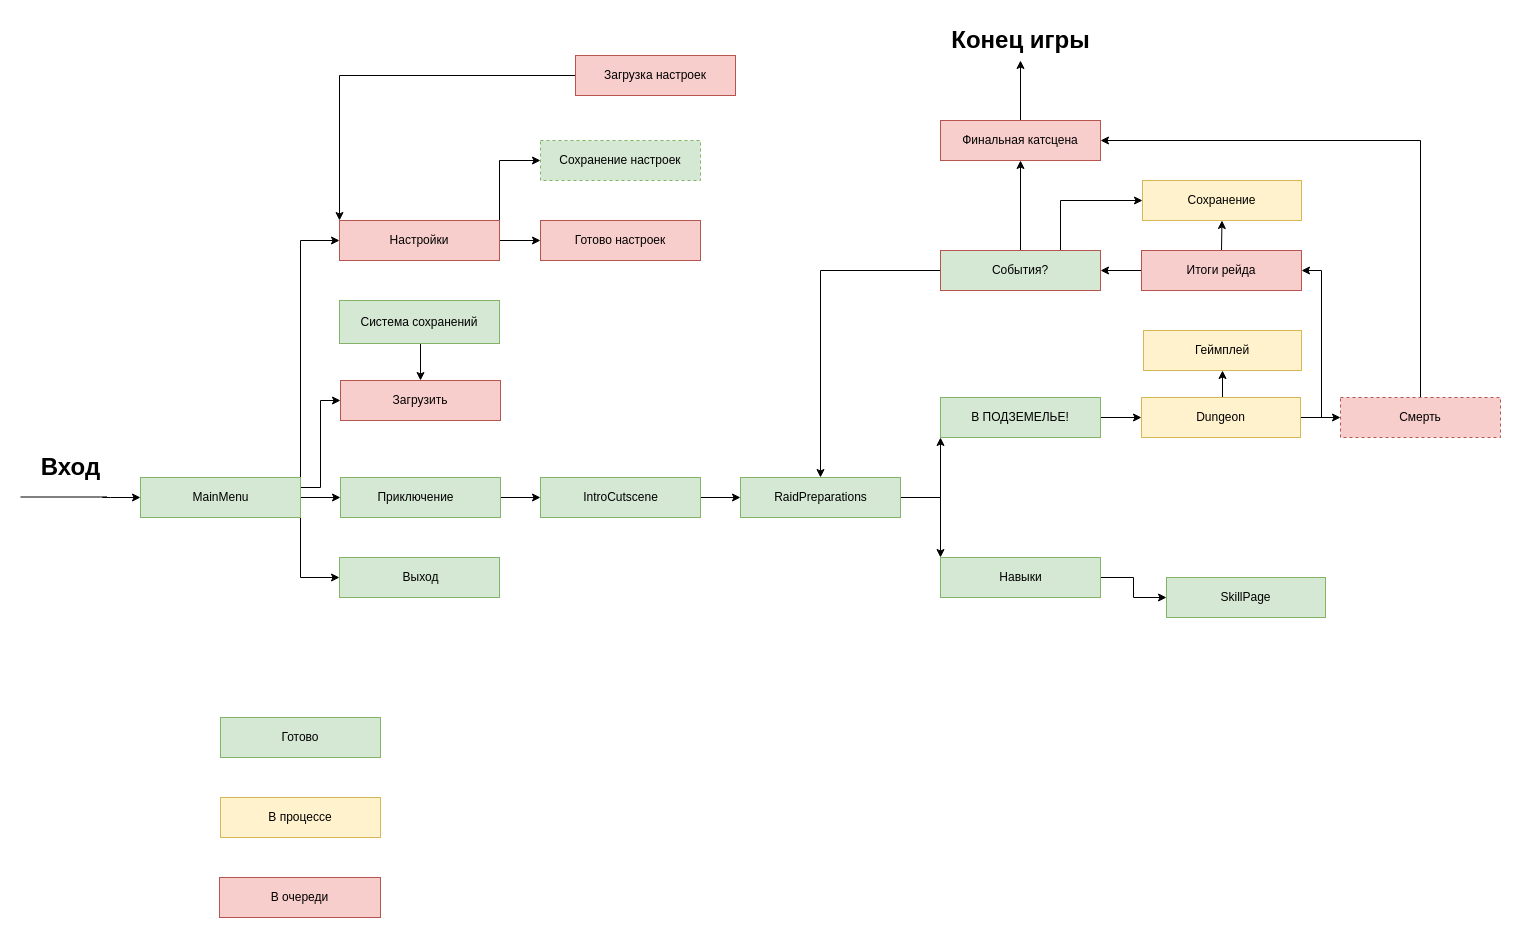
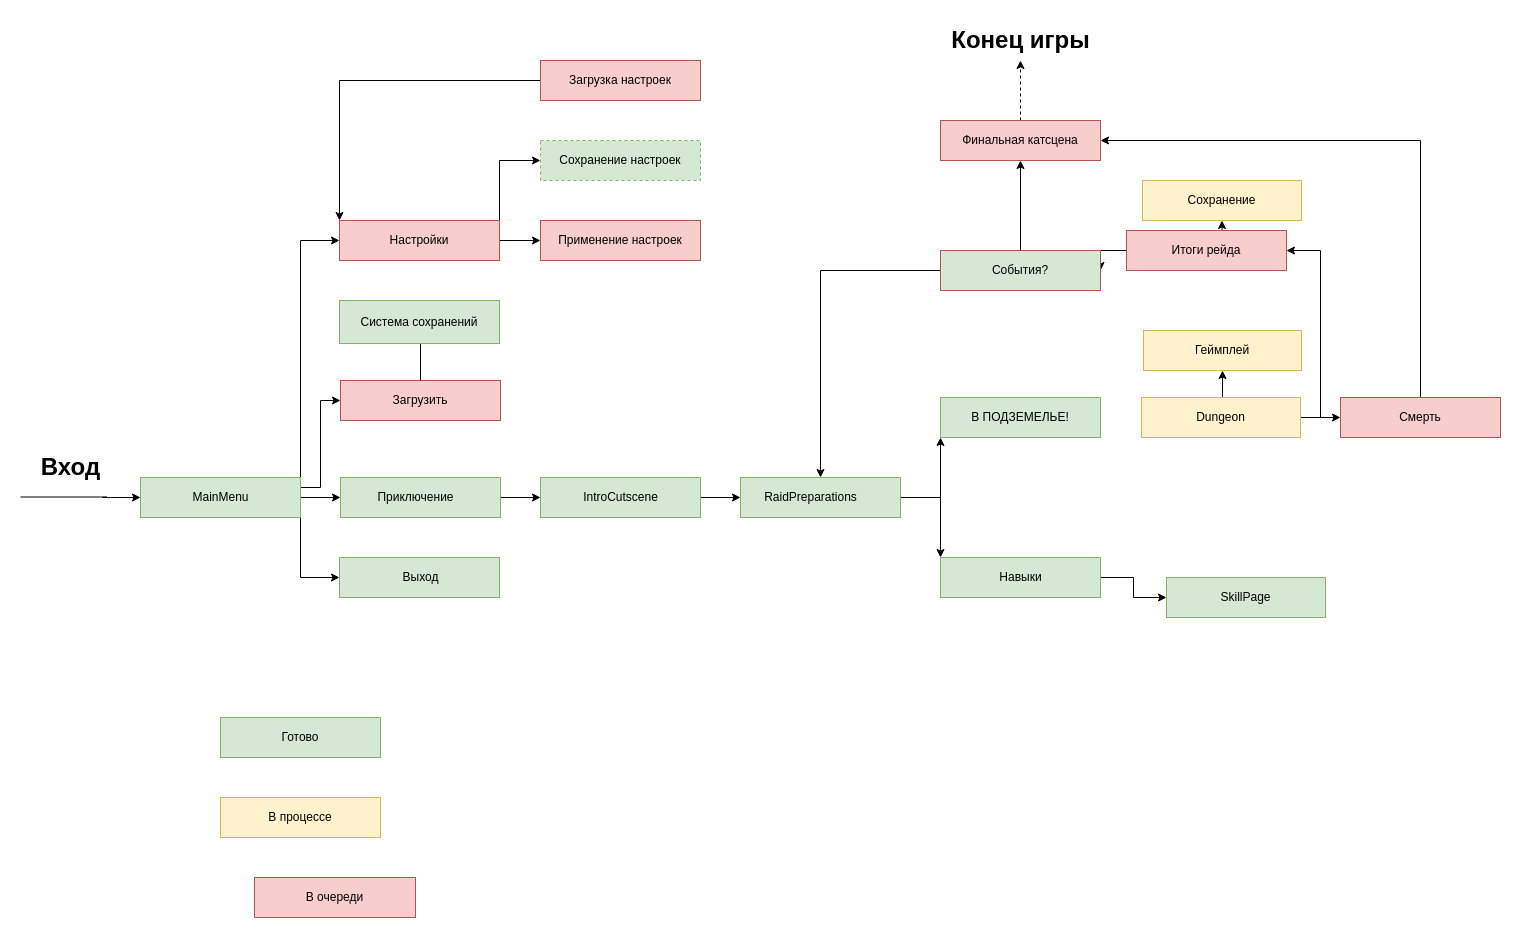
  <mxCell id="0" />
  <mxCell id="1" parent="0" />
  <mxCell id="2" style="edgeStyle=orthogonalEdgeStyle;rounded=0;orthogonalLoop=1;jettySize=auto;html=1;exitX=1;exitY=0.5;exitDx=0;exitDy=0;entryX=0;entryY=0.5;entryDx=0;entryDy=0;" parent="1" source="6" target="13" edge="1"><mxGeometry relative="1" as="geometry" /></mxCell>
  <mxCell id="3" style="edgeStyle=orthogonalEdgeStyle;rounded=0;orthogonalLoop=1;jettySize=auto;html=1;exitX=1;exitY=0.25;exitDx=0;exitDy=0;entryX=0;entryY=0.5;entryDx=0;entryDy=0;" parent="1" source="6" target="32" edge="1"><mxGeometry relative="1" as="geometry" /></mxCell>
  <mxCell id="4" style="edgeStyle=orthogonalEdgeStyle;rounded=0;orthogonalLoop=1;jettySize=auto;html=1;exitX=1;exitY=0;exitDx=0;exitDy=0;entryX=0;entryY=0.5;entryDx=0;entryDy=0;" parent="1" source="6" target="35" edge="1"><mxGeometry relative="1" as="geometry" /></mxCell>
  <mxCell id="5" style="edgeStyle=orthogonalEdgeStyle;rounded=0;orthogonalLoop=1;jettySize=auto;html=1;exitX=1;exitY=1;exitDx=0;exitDy=0;entryX=0;entryY=0.5;entryDx=0;entryDy=0;" parent="1" source="6" target="7" edge="1"><mxGeometry relative="1" as="geometry" /></mxCell>
  <mxCell id="6" value="" style="rounded=0;whiteSpace=wrap;html=1;fillColor=#d5e8d4;strokeColor=#82b366;" parent="1" vertex="1"><mxGeometry x="140" y="477" width="160" height="40" as="geometry" /></mxCell>
  <mxCell id="7" value="" style="rounded=0;whiteSpace=wrap;html=1;fillColor=#d5e8d4;strokeColor=#82b366;" parent="1" vertex="1"><mxGeometry x="339" y="557" width="160" height="40" as="geometry" /></mxCell>
  <mxCell id="8" value="" style="endArrow=classic;html=1;" parent="1" edge="1"><mxGeometry width="50" height="50" relative="1" as="geometry"><mxPoint x="20" y="496.5" as="sourcePoint" /><mxPoint x="140" y="497" as="targetPoint" /><Array as="points"><mxPoint x="110" y="496.5" /><mxPoint x="100" y="497" /></Array></mxGeometry></mxCell>
  <mxCell id="9" value="Вход" style="text;strokeColor=none;fillColor=none;html=1;fontSize=24;fontStyle=1;verticalAlign=middle;align=center;" parent="1" vertex="1"><mxGeometry x="20" y="447" width="100" height="40" as="geometry" /></mxCell>
  <mxCell id="10" value="MainMenu" style="text;html=1;align=center;verticalAlign=middle;resizable=0;points=[];autosize=1;" parent="1" vertex="1"><mxGeometry x="185" y="487" width="70" height="20" as="geometry" /></mxCell>
  <mxCell id="11" value="Выход" style="text;html=1;align=center;verticalAlign=middle;resizable=0;points=[];autosize=1;" parent="1" vertex="1"><mxGeometry x="395" y="567" width="50" height="20" as="geometry" /></mxCell>
  <mxCell id="12" style="edgeStyle=orthogonalEdgeStyle;rounded=0;orthogonalLoop=1;jettySize=auto;html=1;exitX=1;exitY=0.5;exitDx=0;exitDy=0;entryX=0;entryY=0.5;entryDx=0;entryDy=0;" parent="1" source="13" target="16" edge="1"><mxGeometry relative="1" as="geometry" /></mxCell>
  <mxCell id="13" value="" style="whiteSpace=wrap;html=1;fillColor=#d5e8d4;strokeColor=#82b366;" parent="1" vertex="1"><mxGeometry x="340" y="477" width="160" height="40" as="geometry" /></mxCell>
  <mxCell id="14" value="Приключение" style="text;html=1;align=center;verticalAlign=middle;resizable=0;points=[];autosize=1;" parent="1" vertex="1"><mxGeometry x="370" y="487" width="90" height="20" as="geometry" /></mxCell>
  <mxCell id="15" style="edgeStyle=orthogonalEdgeStyle;rounded=0;orthogonalLoop=1;jettySize=auto;html=1;exitX=1;exitY=0.5;exitDx=0;exitDy=0;entryX=0;entryY=0.5;entryDx=0;entryDy=0;" parent="1" source="16" target="20" edge="1"><mxGeometry relative="1" as="geometry" /></mxCell>
  <mxCell id="16" value="" style="whiteSpace=wrap;html=1;fillColor=#d5e8d4;strokeColor=#82b366;" parent="1" vertex="1"><mxGeometry x="540" y="477" width="160" height="40" as="geometry" /></mxCell>
  <mxCell id="17" value="IntroCutscene" style="text;html=1;align=center;verticalAlign=middle;resizable=0;points=[];autosize=1;" parent="1" vertex="1"><mxGeometry x="575" y="487" width="90" height="20" as="geometry" /></mxCell>
  <mxCell id="18" style="edgeStyle=orthogonalEdgeStyle;rounded=0;orthogonalLoop=1;jettySize=auto;html=1;exitX=1;exitY=0.5;exitDx=0;exitDy=0;entryX=0;entryY=0;entryDx=0;entryDy=0;" parent="1" source="20" target="23" edge="1"><mxGeometry relative="1" as="geometry" /></mxCell>
  <mxCell id="19" style="edgeStyle=orthogonalEdgeStyle;rounded=0;orthogonalLoop=1;jettySize=auto;html=1;exitX=1;exitY=0.5;exitDx=0;exitDy=0;entryX=0;entryY=1;entryDx=0;entryDy=0;" parent="1" source="20" target="26" edge="1"><mxGeometry relative="1" as="geometry" /></mxCell>
  <mxCell id="20" value="" style="whiteSpace=wrap;html=1;fillColor=#d5e8d4;strokeColor=#82b366;" parent="1" vertex="1"><mxGeometry x="740" y="477" width="160" height="40" as="geometry" /></mxCell>
- <mxCell id="21" value="RaidPreparations" style="text;html=1;align=center;verticalAlign=middle;resizable=0;points=[];autosize=1;" parent="1" vertex="1"><mxGeometry x="765" y="487" width="110" height="20" as="geometry" /></mxCell>
+ <mxCell id="21" value="RaidPreparations" style="text;html=1;align=center;verticalAlign=middle;resizable=0;points=[];autosize=1;" parent="1" vertex="1"><mxGeometry x="755" y="487" width="110" height="20" as="geometry" /></mxCell>
  <mxCell id="22" style="edgeStyle=orthogonalEdgeStyle;rounded=0;orthogonalLoop=1;jettySize=auto;html=1;exitX=1;exitY=0.5;exitDx=0;exitDy=0;entryX=0;entryY=0.5;entryDx=0;entryDy=0;" parent="1" source="23" target="31" edge="1"><mxGeometry relative="1" as="geometry" /></mxCell>
  <mxCell id="23" value="" style="whiteSpace=wrap;html=1;fillColor=#d5e8d4;strokeColor=#82b366;" parent="1" vertex="1"><mxGeometry x="940" y="557" width="160" height="40" as="geometry" /></mxCell>
  <mxCell id="24" value="Навыки" style="text;html=1;align=center;verticalAlign=middle;resizable=0;points=[];autosize=1;" parent="1" vertex="1"><mxGeometry x="990" y="567" width="60" height="20" as="geometry" /></mxCell>
- <mxCell id="25" style="edgeStyle=orthogonalEdgeStyle;rounded=0;orthogonalLoop=1;jettySize=auto;html=1;exitX=1;exitY=0.5;exitDx=0;exitDy=0;entryX=0;entryY=0.5;entryDx=0;entryDy=0;" parent="1" source="26" target="30" edge="1"><mxGeometry relative="1" as="geometry" /></mxCell>
  <mxCell id="26" value="В ПОДЗЕМЕЛЬЕ!" style="whiteSpace=wrap;html=1;fillColor=#d5e8d4;strokeColor=#82b366;" parent="1" vertex="1"><mxGeometry x="940" y="397" width="160" height="40" as="geometry" /></mxCell>
  <mxCell id="27" style="edgeStyle=orthogonalEdgeStyle;rounded=0;orthogonalLoop=1;jettySize=auto;html=1;exitX=1;exitY=0.5;exitDx=0;exitDy=0;entryX=1;entryY=0.5;entryDx=0;entryDy=0;" parent="1" source="30" target="38" edge="1"><mxGeometry relative="1" as="geometry" /></mxCell>
  <mxCell id="28" style="edgeStyle=orthogonalEdgeStyle;rounded=0;orthogonalLoop=1;jettySize=auto;html=1;exitX=1;exitY=0.5;exitDx=0;exitDy=0;entryX=0;entryY=0.5;entryDx=0;entryDy=0;" parent="1" source="30" target="48" edge="1"><mxGeometry relative="1" as="geometry" /></mxCell>
  <mxCell id="29" style="edgeStyle=orthogonalEdgeStyle;rounded=0;orthogonalLoop=1;jettySize=auto;html=1;exitX=0.5;exitY=0;exitDx=0;exitDy=0;entryX=0.5;entryY=1;entryDx=0;entryDy=0;" parent="1" source="30" target="59" edge="1"><mxGeometry relative="1" as="geometry" /></mxCell>
  <mxCell id="30" value="Dungeon" style="whiteSpace=wrap;html=1;fillColor=#fff2cc;strokeColor=#d6b656;" parent="1" vertex="1"><mxGeometry x="1141" y="397" width="159" height="40" as="geometry" /></mxCell>
  <mxCell id="31" value="SkillPage" style="whiteSpace=wrap;html=1;fillColor=#d5e8d4;strokeColor=#82b366;" parent="1" vertex="1"><mxGeometry x="1166" y="577" width="159" height="40" as="geometry" /></mxCell>
  <mxCell id="32" value="Загрузить" style="whiteSpace=wrap;html=1;fillColor=#f8cecc;strokeColor=#b85450;" parent="1" vertex="1"><mxGeometry x="340" y="380" width="160" height="40" as="geometry" /></mxCell>
  <mxCell id="33" style="edgeStyle=orthogonalEdgeStyle;rounded=0;orthogonalLoop=1;jettySize=auto;html=1;exitX=1;exitY=0.5;exitDx=0;exitDy=0;entryX=0;entryY=0.5;entryDx=0;entryDy=0;" parent="1" source="35" target="55" edge="1"><mxGeometry relative="1" as="geometry" /></mxCell>
  <mxCell id="34" style="edgeStyle=orthogonalEdgeStyle;rounded=0;orthogonalLoop=1;jettySize=auto;html=1;exitX=1;exitY=0;exitDx=0;exitDy=0;entryX=0;entryY=0.5;entryDx=0;entryDy=0;" parent="1" source="35" target="54" edge="1"><mxGeometry relative="1" as="geometry" /></mxCell>
  <mxCell id="35" value="Настройки" style="whiteSpace=wrap;html=1;fillColor=#f8cecc;strokeColor=#b85450;" parent="1" vertex="1"><mxGeometry x="339" y="220" width="160" height="40" as="geometry" /></mxCell>
  <mxCell id="36" style="edgeStyle=orthogonalEdgeStyle;rounded=0;orthogonalLoop=1;jettySize=auto;html=1;exitX=0;exitY=0.5;exitDx=0;exitDy=0;entryX=1;entryY=0.5;entryDx=0;entryDy=0;" parent="1" source="38" target="42" edge="1"><mxGeometry relative="1" as="geometry" /></mxCell>
  <mxCell id="37" style="edgeStyle=orthogonalEdgeStyle;rounded=0;orthogonalLoop=1;jettySize=auto;html=1;exitX=0.5;exitY=0;exitDx=0;exitDy=0;entryX=0.5;entryY=1;entryDx=0;entryDy=0;" parent="1" source="38" target="58" edge="1"><mxGeometry relative="1" as="geometry" /></mxCell>
- <mxCell id="38" value="Итоги рейда" style="whiteSpace=wrap;html=1;fillColor=#f8cecc;strokeColor=#b85450;" parent="1" vertex="1"><mxGeometry x="1141" y="250" width="160" height="40" as="geometry" /></mxCell>
+ <mxCell id="38" value="Итоги рейда" style="whiteSpace=wrap;html=1;fillColor=#f8cecc;strokeColor=#b85450;" parent="1" vertex="1"><mxGeometry x="1126" y="230" width="160" height="40" as="geometry" /></mxCell>
  <mxCell id="39" style="edgeStyle=orthogonalEdgeStyle;rounded=0;orthogonalLoop=1;jettySize=auto;html=1;exitX=0;exitY=0.5;exitDx=0;exitDy=0;entryX=0.5;entryY=0;entryDx=0;entryDy=0;" parent="1" source="42" target="20" edge="1"><mxGeometry relative="1" as="geometry" /></mxCell>
  <mxCell id="40" style="edgeStyle=orthogonalEdgeStyle;rounded=0;orthogonalLoop=1;jettySize=auto;html=1;exitX=0.5;exitY=0;exitDx=0;exitDy=0;entryX=0.5;entryY=1;entryDx=0;entryDy=0;" parent="1" source="42" target="44" edge="1"><mxGeometry relative="1" as="geometry" /></mxCell>
- <mxCell id="41" style="edgeStyle=orthogonalEdgeStyle;rounded=0;orthogonalLoop=1;jettySize=auto;html=1;exitX=0.75;exitY=0;exitDx=0;exitDy=0;entryX=0;entryY=0.5;entryDx=0;entryDy=0;" parent="1" source="42" target="58" edge="1"><mxGeometry relative="1" as="geometry" /></mxCell>
  <mxCell id="42" value="События?" style="whiteSpace=wrap;html=1;fillColor=#d5e8d4;strokeColor=#b85450;" parent="1" vertex="1"><mxGeometry x="940" y="250" width="160" height="40" as="geometry" /></mxCell>
- <mxCell id="43" style="edgeStyle=orthogonalEdgeStyle;rounded=0;orthogonalLoop=1;jettySize=auto;html=1;exitX=0.5;exitY=0;exitDx=0;exitDy=0;entryX=0.5;entryY=1;entryDx=0;entryDy=0;" parent="1" source="44" target="46" edge="1"><mxGeometry relative="1" as="geometry"><mxPoint x="1020" y="137" as="targetPoint" /></mxGeometry></mxCell>
+ <mxCell id="43" style="edgeStyle=orthogonalEdgeStyle;rounded=0;orthogonalLoop=1;jettySize=auto;html=1;exitX=0.5;exitY=0;exitDx=0;exitDy=0;entryX=0.5;entryY=1;entryDx=0;entryDy=0;dashed=1;" parent="1" source="44" target="46" edge="1"><mxGeometry relative="1" as="geometry"><mxPoint x="1020" y="137" as="targetPoint" /></mxGeometry></mxCell>
  <mxCell id="44" value="Финальная катсцена" style="whiteSpace=wrap;html=1;fillColor=#f8cecc;strokeColor=#b85450;" parent="1" vertex="1"><mxGeometry x="940" y="120" width="160" height="40" as="geometry" /></mxCell>
  <mxCell id="45" style="edgeStyle=orthogonalEdgeStyle;rounded=0;orthogonalLoop=1;jettySize=auto;html=1;exitX=0.5;exitY=1;exitDx=0;exitDy=0;" parent="1" source="44" target="44" edge="1"><mxGeometry relative="1" as="geometry" /></mxCell>
  <mxCell id="46" value="Конец игры" style="text;strokeColor=none;fillColor=none;html=1;fontSize=24;fontStyle=1;verticalAlign=middle;align=center;" parent="1" vertex="1"><mxGeometry x="970" y="20" width="100" height="40" as="geometry" /></mxCell>
  <mxCell id="47" style="edgeStyle=orthogonalEdgeStyle;rounded=0;orthogonalLoop=1;jettySize=auto;html=1;exitX=0.5;exitY=0;exitDx=0;exitDy=0;entryX=1;entryY=0.5;entryDx=0;entryDy=0;" parent="1" source="48" target="44" edge="1"><mxGeometry relative="1" as="geometry" /></mxCell>
- <mxCell id="48" value="Смерть" style="whiteSpace=wrap;html=1;fillColor=#f8cecc;strokeColor=#b85450;dashed=1;" parent="1" vertex="1"><mxGeometry x="1340" y="397" width="160" height="40" as="geometry" /></mxCell>
+ <mxCell id="48" value="Смерть" style="whiteSpace=wrap;html=1;fillColor=#f8cecc;strokeColor=#b85450;" parent="1" vertex="1"><mxGeometry x="1340" y="397" width="160" height="40" as="geometry" /></mxCell>
  <mxCell id="49" value="Готово" style="whiteSpace=wrap;html=1;fillColor=#d5e8d4;strokeColor=#82b366;" parent="1" vertex="1"><mxGeometry x="220" y="717" width="160" height="40" as="geometry" /></mxCell>
  <mxCell id="50" value="В процессе" style="whiteSpace=wrap;html=1;fillColor=#fff2cc;strokeColor=#d6b656;" parent="1" vertex="1"><mxGeometry x="220" y="797" width="160" height="40" as="geometry" /></mxCell>
- <mxCell id="51" value="В очереди" style="whiteSpace=wrap;html=1;fillColor=#f8cecc;strokeColor=#b85450;" parent="1" vertex="1"><mxGeometry x="219" y="877" width="161" height="40" as="geometry" /></mxCell>
- <mxCell id="52" style="edgeStyle=orthogonalEdgeStyle;rounded=0;orthogonalLoop=1;jettySize=auto;html=1;exitX=0.5;exitY=1;exitDx=0;exitDy=0;entryX=0.5;entryY=0;entryDx=0;entryDy=0;" parent="1" source="53" target="32" edge="1"><mxGeometry relative="1" as="geometry" /></mxCell>
+ <mxCell id="51" value="В очереди" style="whiteSpace=wrap;html=1;fillColor=#f8cecc;strokeColor=#b85450;" parent="1" vertex="1"><mxGeometry x="254" y="877" width="161" height="40" as="geometry" /></mxCell>
+ <mxCell id="52" style="edgeStyle=orthogonalEdgeStyle;rounded=0;orthogonalLoop=1;jettySize=auto;html=1;exitX=0.5;exitY=1;exitDx=0;exitDy=0;entryX=0.5;entryY=0;entryDx=0;entryDy=0;endArrow=none;" parent="1" source="53" target="32" edge="1"><mxGeometry relative="1" as="geometry" /></mxCell>
  <mxCell id="53" value="Система сохранений" style="whiteSpace=wrap;html=1;fillColor=#d5e8d4;strokeColor=#82b366;" parent="1" vertex="1"><mxGeometry x="339" y="300" width="160" height="43" as="geometry" /></mxCell>
  <mxCell id="54" value="Сохранение настроек" style="whiteSpace=wrap;html=1;fillColor=#d5e8d4;strokeColor=#82b366;dashed=1;" parent="1" vertex="1"><mxGeometry x="540" y="140" width="160" height="40" as="geometry" /></mxCell>
- <mxCell id="55" value="Готово настроек" style="whiteSpace=wrap;html=1;fillColor=#f8cecc;strokeColor=#b85450;" parent="1" vertex="1"><mxGeometry x="540" y="220" width="160" height="40" as="geometry" /></mxCell>
+ <mxCell id="55" value="Применение настроек" style="whiteSpace=wrap;html=1;fillColor=#f8cecc;strokeColor=#b85450;" parent="1" vertex="1"><mxGeometry x="540" y="220" width="160" height="40" as="geometry" /></mxCell>
  <mxCell id="56" style="edgeStyle=orthogonalEdgeStyle;rounded=0;orthogonalLoop=1;jettySize=auto;html=1;exitX=0;exitY=0.5;exitDx=0;exitDy=0;entryX=0;entryY=0;entryDx=0;entryDy=0;" parent="1" source="57" target="35" edge="1"><mxGeometry relative="1" as="geometry" /></mxCell>
- <mxCell id="57" value="Загрузка настроек" style="whiteSpace=wrap;html=1;fillColor=#f8cecc;strokeColor=#b85450;" parent="1" vertex="1"><mxGeometry x="575" y="55" width="160" height="40" as="geometry" /></mxCell>
+ <mxCell id="57" value="Загрузка настроек" style="whiteSpace=wrap;html=1;fillColor=#f8cecc;strokeColor=#b85450;" parent="1" vertex="1"><mxGeometry x="540" y="60" width="160" height="40" as="geometry" /></mxCell>
  <mxCell id="58" value="Сохранение" style="whiteSpace=wrap;html=1;fillColor=#fff2cc;strokeColor=#d6b656;" parent="1" vertex="1"><mxGeometry x="1142" y="180" width="159" height="40" as="geometry" /></mxCell>
  <mxCell id="59" value="Геймплей" style="whiteSpace=wrap;html=1;fillColor=#fff2cc;strokeColor=#d6b656;" parent="1" vertex="1"><mxGeometry x="1143" y="330" width="158" height="40" as="geometry" /></mxCell>
